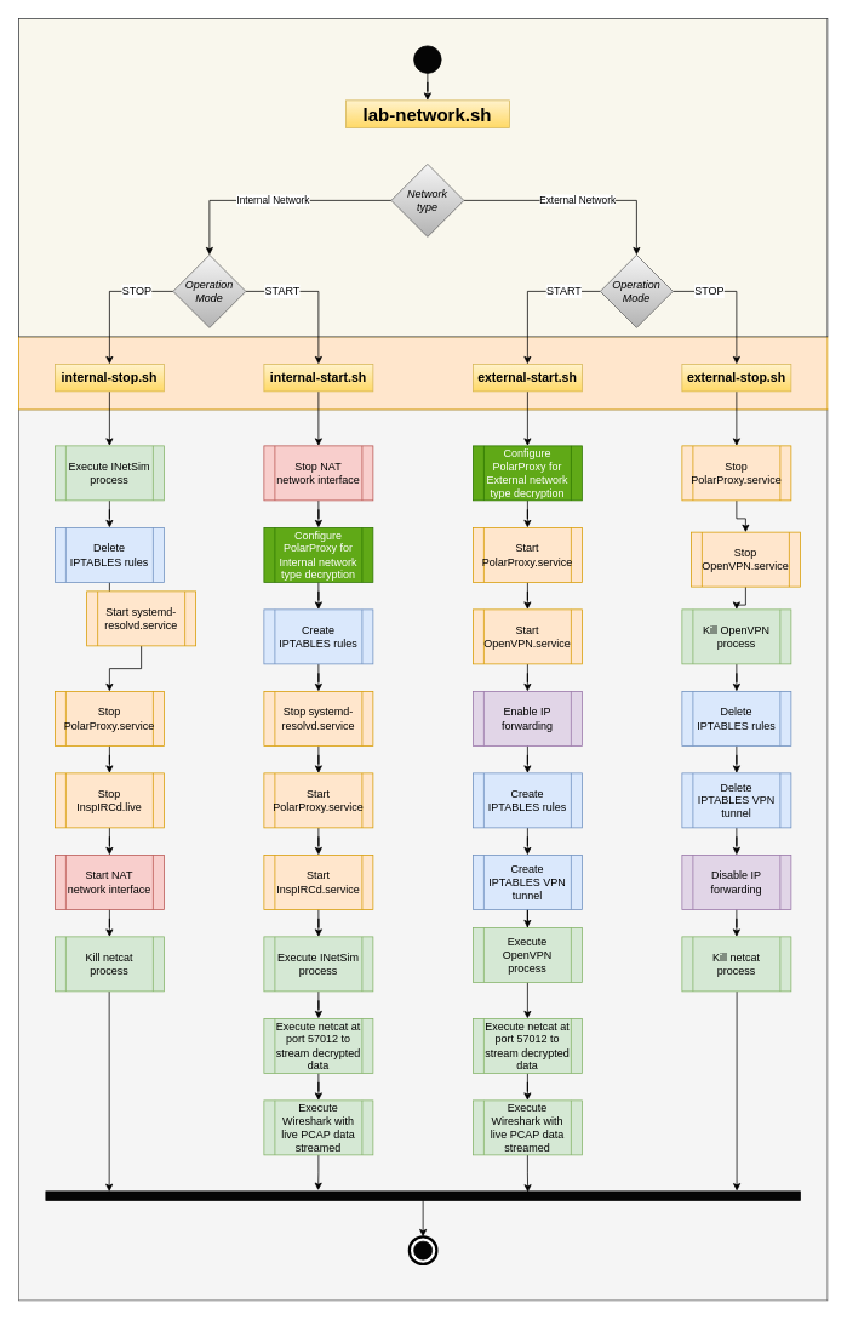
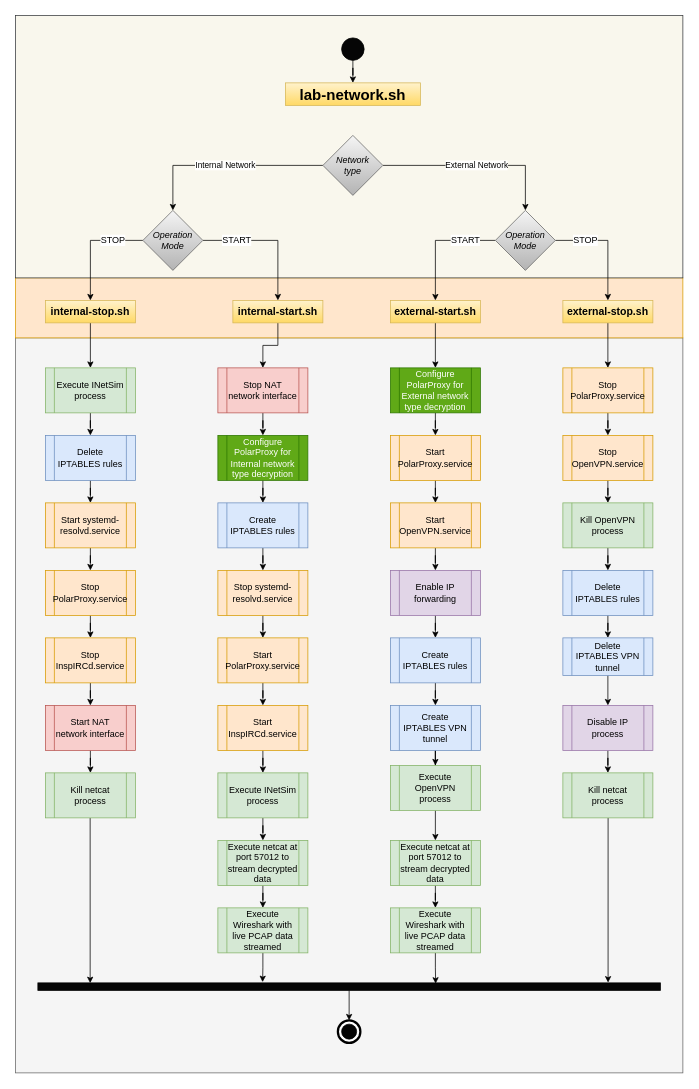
  <mxCell id="0" />
  <mxCell id="1" parent="0" />
  <mxCell id="2" value="" style="rounded=0;whiteSpace=wrap;html=1;fillColor=#f5f5f5;strokeColor=#666666;fontColor=#333333;" vertex="1" parent="1"><mxGeometry x="20" y="450" width="890" height="980" as="geometry" /></mxCell>
  <mxCell id="3" value="" style="ellipse;whiteSpace=wrap;html=1;rounded=0;glass=0;fillColor=#FFFFFF;strokeWidth=3;" vertex="1" parent="1"><mxGeometry x="450" y="1360" width="30" height="30" as="geometry" /></mxCell>
  <mxCell id="4" value="" style="rounded=0;whiteSpace=wrap;html=1;fillColor=#ffe6cc;strokeColor=#d79b00;" vertex="1" parent="1"><mxGeometry x="20" y="370" width="890" height="80" as="geometry" /></mxCell>
  <mxCell id="5" value="" style="rounded=0;whiteSpace=wrap;html=1;fillColor=#f9f7ed;glass=0;strokeColor=#36393d;" vertex="1" parent="1"><mxGeometry x="20" y="20" width="890" height="350" as="geometry" /></mxCell>
  <mxCell id="6" value="&lt;font style=&quot;font-size: 20px&quot;&gt;lab-network.sh&lt;/font&gt;" style="rounded=0;whiteSpace=wrap;html=1;gradientColor=#ffd966;fillColor=#fff2cc;strokeColor=#d6b656;fontStyle=1" vertex="1" parent="1"><mxGeometry x="380" y="110" width="180" height="30" as="geometry" /></mxCell>
  <mxCell id="7" value="Internal Network" style="edgeStyle=orthogonalEdgeStyle;rounded=0;orthogonalLoop=1;jettySize=auto;html=1;entryX=0.5;entryY=0;entryDx=0;entryDy=0;" edge="1" parent="1" source="9" target="26"><mxGeometry relative="1" as="geometry"><mxPoint x="300" y="300" as="targetPoint" /></mxGeometry></mxCell>
  <mxCell id="8" value="External Network" style="edgeStyle=orthogonalEdgeStyle;rounded=0;orthogonalLoop=1;jettySize=auto;html=1;entryX=0.5;entryY=0;entryDx=0;entryDy=0;" edge="1" parent="1" source="9" target="53"><mxGeometry relative="1" as="geometry"><mxPoint x="660" y="310" as="targetPoint" /></mxGeometry></mxCell>
  <mxCell id="9" value="&lt;div&gt;Network&lt;/div&gt;&lt;div&gt;type&lt;/div&gt;" style="rhombus;whiteSpace=wrap;html=1;fillColor=#f5f5f5;strokeColor=#666666;fontStyle=2;gradientColor=#b3b3b3;" vertex="1" parent="1"><mxGeometry x="430" y="180" width="80" height="80" as="geometry" /></mxCell>
  <mxCell id="10" style="edgeStyle=orthogonalEdgeStyle;rounded=0;orthogonalLoop=1;jettySize=auto;html=1;" edge="1" parent="1" source="11" target="48"><mxGeometry relative="1" as="geometry" /></mxCell>
- <mxCell id="11" value="&lt;font style=&quot;font-size: 14px&quot;&gt;internal-start.sh&lt;/font&gt;" style="rounded=0;whiteSpace=wrap;html=1;gradientColor=#ffd966;fillColor=#fff2cc;strokeColor=#d6b656;fontStyle=1" vertex="1" parent="1"><mxGeometry x="290" y="400" width="120" height="30" as="geometry" /></mxCell>
+ <mxCell id="11" value="&lt;font style=&quot;font-size: 14px&quot;&gt;internal-start.sh&lt;/font&gt;" style="rounded=0;whiteSpace=wrap;html=1;gradientColor=#ffd966;fillColor=#fff2cc;strokeColor=#d6b656;fontStyle=1" vertex="1" parent="1"><mxGeometry x="310" y="400" width="120" height="30" as="geometry" /></mxCell>
  <mxCell id="12" style="edgeStyle=orthogonalEdgeStyle;rounded=0;orthogonalLoop=1;jettySize=auto;html=1;entryX=0.361;entryY=-0.105;entryDx=0;entryDy=0;entryPerimeter=0;" edge="1" parent="1" source="13" target="89"><mxGeometry relative="1" as="geometry" /></mxCell>
  <mxCell id="13" value="Execute Wireshark with live PCAP data streamed" style="shape=process;whiteSpace=wrap;html=1;backgroundOutline=1;fillColor=#d5e8d4;strokeColor=#82b366;" vertex="1" parent="1"><mxGeometry x="290" y="1210" width="120" height="60" as="geometry" /></mxCell>
  <mxCell id="14" style="edgeStyle=orthogonalEdgeStyle;rounded=0;orthogonalLoop=1;jettySize=auto;html=1;" edge="1" parent="1" source="15" target="13"><mxGeometry relative="1" as="geometry" /></mxCell>
  <mxCell id="15" value="Execute netcat at port 57012 to stream decrypted data" style="shape=process;whiteSpace=wrap;html=1;backgroundOutline=1;fillColor=#d5e8d4;strokeColor=#82b366;" vertex="1" parent="1"><mxGeometry x="290" y="1120" width="120" height="60" as="geometry" /></mxCell>
  <mxCell id="16" style="edgeStyle=orthogonalEdgeStyle;rounded=0;orthogonalLoop=1;jettySize=auto;html=1;" edge="1" parent="1" source="17" target="15"><mxGeometry relative="1" as="geometry" /></mxCell>
  <mxCell id="17" value="Execute INetSim process" style="shape=process;whiteSpace=wrap;html=1;backgroundOutline=1;fillColor=#d5e8d4;strokeColor=#82b366;" vertex="1" parent="1"><mxGeometry x="290" y="1030" width="120" height="60" as="geometry" /></mxCell>
  <mxCell id="18" style="edgeStyle=orthogonalEdgeStyle;rounded=0;orthogonalLoop=1;jettySize=auto;html=1;" edge="1" parent="1" source="19" target="23"><mxGeometry relative="1" as="geometry" /></mxCell>
  <mxCell id="19" value="Configure PolarProxy for Internal network type decryption" style="shape=process;whiteSpace=wrap;html=1;backgroundOutline=1;fillColor=#60a917;strokeColor=#2D7600;fontColor=#ffffff;" vertex="1" parent="1"><mxGeometry x="290" y="580" width="120" height="60" as="geometry" /></mxCell>
  <mxCell id="20" style="edgeStyle=orthogonalEdgeStyle;rounded=0;orthogonalLoop=1;jettySize=auto;html=1;" edge="1" parent="1" source="21" target="59"><mxGeometry relative="1" as="geometry" /></mxCell>
  <mxCell id="21" value="Configure PolarProxy for External network type decryption" style="shape=process;whiteSpace=wrap;html=1;backgroundOutline=1;fillColor=#60a917;strokeColor=#2D7600;fontColor=#ffffff;" vertex="1" parent="1"><mxGeometry x="520" y="490" width="120" height="60" as="geometry" /></mxCell>
  <mxCell id="22" style="edgeStyle=orthogonalEdgeStyle;rounded=0;orthogonalLoop=1;jettySize=auto;html=1;entryX=0.5;entryY=0;entryDx=0;entryDy=0;" edge="1" parent="1" source="23" target="42"><mxGeometry relative="1" as="geometry" /></mxCell>
  <mxCell id="23" value="Create IPTABLES rules" style="shape=process;whiteSpace=wrap;html=1;backgroundOutline=1;fillColor=#dae8fc;strokeColor=#6c8ebf;" vertex="1" parent="1"><mxGeometry x="290" y="670" width="120" height="60" as="geometry" /></mxCell>
  <mxCell id="24" value="&lt;font style=&quot;font-size: 12px&quot;&gt;START&lt;/font&gt;" style="edgeStyle=orthogonalEdgeStyle;rounded=0;orthogonalLoop=1;jettySize=auto;html=1;entryX=0.5;entryY=0;entryDx=0;entryDy=0;" edge="1" parent="1" source="26" target="11"><mxGeometry x="-0.5" relative="1" as="geometry"><mxPoint x="410" y="440" as="targetPoint" /><mxPoint as="offset" /></mxGeometry></mxCell>
  <mxCell id="25" value="&lt;font style=&quot;font-size: 12px&quot;&gt;STOP&lt;/font&gt;" style="edgeStyle=orthogonalEdgeStyle;rounded=0;orthogonalLoop=1;jettySize=auto;html=1;entryX=0.5;entryY=0;entryDx=0;entryDy=0;" edge="1" parent="1" source="26" target="28"><mxGeometry x="-0.466" relative="1" as="geometry"><mxPoint as="offset" /></mxGeometry></mxCell>
  <mxCell id="26" value="&lt;div&gt;Operation &lt;br&gt;&lt;/div&gt;&lt;div&gt;Mode&lt;/div&gt;" style="rhombus;whiteSpace=wrap;html=1;fillColor=#f5f5f5;strokeColor=#666666;fontStyle=2;gradientColor=#b3b3b3;" vertex="1" parent="1"><mxGeometry x="190" y="280" width="80" height="80" as="geometry" /></mxCell>
  <mxCell id="27" style="edgeStyle=orthogonalEdgeStyle;rounded=0;orthogonalLoop=1;jettySize=auto;html=1;entryX=0.5;entryY=0;entryDx=0;entryDy=0;" edge="1" parent="1" source="28" target="30"><mxGeometry relative="1" as="geometry" /></mxCell>
  <mxCell id="28" value="&lt;font style=&quot;font-size: 14px&quot;&gt;internal-stop.sh&lt;/font&gt;" style="rounded=0;whiteSpace=wrap;html=1;gradientColor=#ffd966;fillColor=#fff2cc;strokeColor=#d6b656;fontStyle=1" vertex="1" parent="1"><mxGeometry x="60" y="400" width="120" height="30" as="geometry" /></mxCell>
  <mxCell id="29" style="edgeStyle=orthogonalEdgeStyle;rounded=0;orthogonalLoop=1;jettySize=auto;html=1;" edge="1" parent="1" source="30" target="34"><mxGeometry relative="1" as="geometry" /></mxCell>
  <mxCell id="30" value="Execute INetSim process" style="shape=process;whiteSpace=wrap;html=1;backgroundOutline=1;fillColor=#d5e8d4;strokeColor=#82b366;" vertex="1" parent="1"><mxGeometry x="60" y="490" width="120" height="60" as="geometry" /></mxCell>
  <mxCell id="31" style="edgeStyle=orthogonalEdgeStyle;rounded=0;orthogonalLoop=1;jettySize=auto;html=1;entryX=0.084;entryY=0.034;entryDx=0;entryDy=0;entryPerimeter=0;exitX=0.5;exitY=1;exitDx=0;exitDy=0;" edge="1" parent="1" source="32" target="89"><mxGeometry relative="1" as="geometry"><mxPoint x="108" y="1230" as="targetPoint" /><Array as="points"><mxPoint x="120" y="1310" /></Array></mxGeometry></mxCell>
  <mxCell id="32" value="Kill netcat process" style="shape=process;whiteSpace=wrap;html=1;backgroundOutline=1;fillColor=#d5e8d4;strokeColor=#82b366;" vertex="1" parent="1"><mxGeometry x="60" y="1030" width="120" height="60" as="geometry" /></mxCell>
  <mxCell id="33" style="edgeStyle=orthogonalEdgeStyle;rounded=0;orthogonalLoop=1;jettySize=auto;html=1;" edge="1" parent="1" source="34" target="36"><mxGeometry relative="1" as="geometry" /></mxCell>
  <mxCell id="34" value="Delete IPTABLES rules" style="shape=process;whiteSpace=wrap;html=1;backgroundOutline=1;fillColor=#dae8fc;strokeColor=#6c8ebf;" vertex="1" parent="1"><mxGeometry x="60" y="580" width="120" height="60" as="geometry" /></mxCell>
  <mxCell id="35" style="edgeStyle=orthogonalEdgeStyle;rounded=0;orthogonalLoop=1;jettySize=auto;html=1;" edge="1" parent="1" source="36" target="38"><mxGeometry relative="1" as="geometry" /></mxCell>
- <mxCell id="36" value="Start systemd-resolvd.service" style="shape=process;whiteSpace=wrap;html=1;backgroundOutline=1;fillColor=#ffe6cc;strokeColor=#d79b00;" vertex="1" parent="1"><mxGeometry x="95" y="650" width="120" height="60" as="geometry" /></mxCell>
+ <mxCell id="36" value="Start systemd-resolvd.service" style="shape=process;whiteSpace=wrap;html=1;backgroundOutline=1;fillColor=#ffe6cc;strokeColor=#d79b00;" vertex="1" parent="1"><mxGeometry x="60" y="670" width="120" height="60" as="geometry" /></mxCell>
  <mxCell id="37" style="edgeStyle=orthogonalEdgeStyle;rounded=0;orthogonalLoop=1;jettySize=auto;html=1;" edge="1" parent="1" source="38" target="40"><mxGeometry relative="1" as="geometry" /></mxCell>
  <mxCell id="38" value="Stop PolarProxy.service" style="shape=process;whiteSpace=wrap;html=1;backgroundOutline=1;fillColor=#ffe6cc;strokeColor=#d79b00;" vertex="1" parent="1"><mxGeometry x="60" y="760" width="120" height="60" as="geometry" /></mxCell>
  <mxCell id="39" style="edgeStyle=orthogonalEdgeStyle;rounded=0;orthogonalLoop=1;jettySize=auto;html=1;" edge="1" parent="1" source="40" target="50"><mxGeometry relative="1" as="geometry" /></mxCell>
- <mxCell id="40" value="Stop InspIRCd.live" style="shape=process;whiteSpace=wrap;html=1;backgroundOutline=1;fillColor=#ffe6cc;strokeColor=#d79b00;" vertex="1" parent="1"><mxGeometry x="60" y="850" width="120" height="60" as="geometry" /></mxCell>
+ <mxCell id="40" value="Stop InspIRCd.service" style="shape=process;whiteSpace=wrap;html=1;backgroundOutline=1;fillColor=#ffe6cc;strokeColor=#d79b00;" vertex="1" parent="1"><mxGeometry x="60" y="850" width="120" height="60" as="geometry" /></mxCell>
  <mxCell id="41" style="edgeStyle=orthogonalEdgeStyle;rounded=0;orthogonalLoop=1;jettySize=auto;html=1;" edge="1" parent="1" source="42" target="44"><mxGeometry relative="1" as="geometry" /></mxCell>
  <mxCell id="42" value="Stop systemd-resolvd.service" style="shape=process;whiteSpace=wrap;html=1;backgroundOutline=1;fillColor=#ffe6cc;strokeColor=#d79b00;" vertex="1" parent="1"><mxGeometry x="290" y="760" width="120" height="60" as="geometry" /></mxCell>
  <mxCell id="43" style="edgeStyle=orthogonalEdgeStyle;rounded=0;orthogonalLoop=1;jettySize=auto;html=1;" edge="1" parent="1" source="44" target="46"><mxGeometry relative="1" as="geometry" /></mxCell>
  <mxCell id="44" value="Start PolarProxy.service" style="shape=process;whiteSpace=wrap;html=1;backgroundOutline=1;fillColor=#ffe6cc;strokeColor=#d79b00;" vertex="1" parent="1"><mxGeometry x="290" y="850" width="120" height="60" as="geometry" /></mxCell>
  <mxCell id="45" style="edgeStyle=orthogonalEdgeStyle;rounded=0;orthogonalLoop=1;jettySize=auto;html=1;" edge="1" parent="1" source="46" target="17"><mxGeometry relative="1" as="geometry" /></mxCell>
  <mxCell id="46" value="&lt;div&gt;Start&lt;/div&gt;&lt;div&gt; InspIRCd.service&lt;/div&gt;" style="shape=process;whiteSpace=wrap;html=1;backgroundOutline=1;fillColor=#ffe6cc;strokeColor=#d79b00;" vertex="1" parent="1"><mxGeometry x="290" y="940" width="120" height="60" as="geometry" /></mxCell>
  <mxCell id="47" style="edgeStyle=orthogonalEdgeStyle;rounded=0;orthogonalLoop=1;jettySize=auto;html=1;" edge="1" parent="1" source="48" target="19"><mxGeometry relative="1" as="geometry" /></mxCell>
  <mxCell id="48" value="Stop NAT network interface" style="shape=process;whiteSpace=wrap;html=1;backgroundOutline=1;fillColor=#f8cecc;strokeColor=#b85450;" vertex="1" parent="1"><mxGeometry x="290" y="490" width="120" height="60" as="geometry" /></mxCell>
  <mxCell id="49" style="edgeStyle=orthogonalEdgeStyle;rounded=0;orthogonalLoop=1;jettySize=auto;html=1;entryX=0.5;entryY=0;entryDx=0;entryDy=0;" edge="1" parent="1" source="50" target="32"><mxGeometry relative="1" as="geometry" /></mxCell>
  <mxCell id="50" value="Start NAT network interface" style="shape=process;whiteSpace=wrap;html=1;backgroundOutline=1;fillColor=#f8cecc;strokeColor=#b85450;" vertex="1" parent="1"><mxGeometry x="60" y="940" width="120" height="60" as="geometry" /></mxCell>
  <mxCell id="51" value="&lt;font style=&quot;font-size: 12px&quot;&gt;STOP&lt;/font&gt;" style="edgeStyle=orthogonalEdgeStyle;rounded=0;orthogonalLoop=1;jettySize=auto;html=1;" edge="1" parent="1" source="53" target="57"><mxGeometry x="-0.466" relative="1" as="geometry"><mxPoint as="offset" /></mxGeometry></mxCell>
  <mxCell id="52" value="&lt;font style=&quot;font-size: 12px&quot;&gt;START&lt;/font&gt;" style="edgeStyle=orthogonalEdgeStyle;rounded=0;orthogonalLoop=1;jettySize=auto;html=1;entryX=0.5;entryY=0;entryDx=0;entryDy=0;" edge="1" parent="1" source="53" target="55"><mxGeometry x="-0.5" relative="1" as="geometry"><mxPoint as="offset" /></mxGeometry></mxCell>
  <mxCell id="53" value="Operation Mode" style="rhombus;whiteSpace=wrap;html=1;fillColor=#f5f5f5;strokeColor=#666666;fontStyle=2;gradientColor=#b3b3b3;" vertex="1" parent="1"><mxGeometry x="660" y="280" width="80" height="80" as="geometry" /></mxCell>
  <mxCell id="54" style="edgeStyle=orthogonalEdgeStyle;rounded=0;orthogonalLoop=1;jettySize=auto;html=1;entryX=0.5;entryY=0;entryDx=0;entryDy=0;" edge="1" parent="1" source="55" target="21"><mxGeometry relative="1" as="geometry" /></mxCell>
  <mxCell id="55" value="&lt;font style=&quot;font-size: 14px&quot;&gt;external-start.sh&lt;/font&gt;" style="rounded=0;whiteSpace=wrap;html=1;gradientColor=#ffd966;fillColor=#fff2cc;strokeColor=#d6b656;fontStyle=1" vertex="1" parent="1"><mxGeometry x="520" y="400" width="120" height="30" as="geometry" /></mxCell>
  <mxCell id="56" style="edgeStyle=orthogonalEdgeStyle;rounded=0;orthogonalLoop=1;jettySize=auto;html=1;entryX=0.5;entryY=0;entryDx=0;entryDy=0;" edge="1" parent="1" source="57" target="71"><mxGeometry relative="1" as="geometry" /></mxCell>
  <mxCell id="57" value="&lt;font style=&quot;font-size: 14px&quot;&gt;external-stop.sh&lt;/font&gt;" style="rounded=0;whiteSpace=wrap;html=1;gradientColor=#ffd966;fillColor=#fff2cc;strokeColor=#d6b656;fontStyle=1" vertex="1" parent="1"><mxGeometry x="750" y="400" width="120" height="30" as="geometry" /></mxCell>
  <mxCell id="58" style="edgeStyle=orthogonalEdgeStyle;rounded=0;orthogonalLoop=1;jettySize=auto;html=1;entryX=0.5;entryY=0;entryDx=0;entryDy=0;" edge="1" parent="1" source="59" target="61"><mxGeometry relative="1" as="geometry" /></mxCell>
  <mxCell id="59" value="Start PolarProxy.service" style="shape=process;whiteSpace=wrap;html=1;backgroundOutline=1;fillColor=#ffe6cc;strokeColor=#d79b00;" vertex="1" parent="1"><mxGeometry x="520" y="580" width="120" height="60" as="geometry" /></mxCell>
  <mxCell id="60" style="edgeStyle=orthogonalEdgeStyle;rounded=0;orthogonalLoop=1;jettySize=auto;html=1;entryX=0.5;entryY=0;entryDx=0;entryDy=0;" edge="1" parent="1" source="61" target="63"><mxGeometry relative="1" as="geometry" /></mxCell>
  <mxCell id="61" value="Start OpenVPN.service" style="shape=process;whiteSpace=wrap;html=1;backgroundOutline=1;fillColor=#ffe6cc;strokeColor=#d79b00;" vertex="1" parent="1"><mxGeometry x="520" y="670" width="120" height="60" as="geometry" /></mxCell>
  <mxCell id="62" style="edgeStyle=orthogonalEdgeStyle;rounded=0;orthogonalLoop=1;jettySize=auto;html=1;entryX=0.5;entryY=0;entryDx=0;entryDy=0;" edge="1" parent="1" source="63" target="65"><mxGeometry relative="1" as="geometry" /></mxCell>
  <mxCell id="63" value="Enable IP forwarding" style="shape=process;whiteSpace=wrap;html=1;backgroundOutline=1;fillColor=#e1d5e7;strokeColor=#9673a6;" vertex="1" parent="1"><mxGeometry x="520" y="760" width="120" height="60" as="geometry" /></mxCell>
  <mxCell id="64" style="edgeStyle=orthogonalEdgeStyle;rounded=0;orthogonalLoop=1;jettySize=auto;html=1;entryX=0.5;entryY=0;entryDx=0;entryDy=0;" edge="1" parent="1" source="65" target="67"><mxGeometry relative="1" as="geometry" /></mxCell>
  <mxCell id="65" value="Create IPTABLES rules" style="shape=process;whiteSpace=wrap;html=1;backgroundOutline=1;fillColor=#dae8fc;strokeColor=#6c8ebf;" vertex="1" parent="1"><mxGeometry x="520" y="850" width="120" height="60" as="geometry" /></mxCell>
  <mxCell id="66" style="edgeStyle=orthogonalEdgeStyle;rounded=0;orthogonalLoop=1;jettySize=auto;html=1;entryX=0.5;entryY=0;entryDx=0;entryDy=0;" edge="1" parent="1" source="67" target="69"><mxGeometry relative="1" as="geometry" /></mxCell>
  <mxCell id="67" value="Create IPTABLES VPN tunnel " style="shape=process;whiteSpace=wrap;html=1;backgroundOutline=1;fillColor=#dae8fc;strokeColor=#6c8ebf;" vertex="1" parent="1"><mxGeometry x="520" y="940" width="120" height="60" as="geometry" /></mxCell>
  <mxCell id="68" style="edgeStyle=orthogonalEdgeStyle;rounded=0;orthogonalLoop=1;jettySize=auto;html=1;" edge="1" parent="1" source="69" target="83"><mxGeometry relative="1" as="geometry" /></mxCell>
  <mxCell id="69" value="Execute OpenVPN process" style="shape=process;whiteSpace=wrap;html=1;backgroundOutline=1;fillColor=#d5e8d4;strokeColor=#82b366;" vertex="1" parent="1"><mxGeometry x="520" y="1020" width="120" height="60" as="geometry" /></mxCell>
  <mxCell id="70" style="edgeStyle=orthogonalEdgeStyle;rounded=0;orthogonalLoop=1;jettySize=auto;html=1;entryX=0.5;entryY=0;entryDx=0;entryDy=0;" edge="1" parent="1" source="71" target="73"><mxGeometry relative="1" as="geometry" /></mxCell>
  <mxCell id="71" value="Stop PolarProxy.service" style="shape=process;whiteSpace=wrap;html=1;backgroundOutline=1;fillColor=#ffe6cc;strokeColor=#d79b00;" vertex="1" parent="1"><mxGeometry x="750" y="490" width="120" height="60" as="geometry" /></mxCell>
  <mxCell id="72" style="edgeStyle=orthogonalEdgeStyle;rounded=0;orthogonalLoop=1;jettySize=auto;html=1;" edge="1" parent="1" source="73" target="75"><mxGeometry relative="1" as="geometry" /></mxCell>
- <mxCell id="73" value="Stop OpenVPN.service" style="shape=process;whiteSpace=wrap;html=1;backgroundOutline=1;fillColor=#ffe6cc;strokeColor=#d79b00;" vertex="1" parent="1"><mxGeometry x="760" y="585" width="120" height="60" as="geometry" /></mxCell>
+ <mxCell id="73" value="Stop OpenVPN.service" style="shape=process;whiteSpace=wrap;html=1;backgroundOutline=1;fillColor=#ffe6cc;strokeColor=#d79b00;" vertex="1" parent="1"><mxGeometry x="750" y="580" width="120" height="60" as="geometry" /></mxCell>
  <mxCell id="74" style="edgeStyle=orthogonalEdgeStyle;rounded=0;orthogonalLoop=1;jettySize=auto;html=1;" edge="1" parent="1" source="75" target="77"><mxGeometry relative="1" as="geometry" /></mxCell>
  <mxCell id="75" value="&lt;div&gt;Kill OpenVPN process&lt;/div&gt;" style="shape=process;whiteSpace=wrap;html=1;backgroundOutline=1;fillColor=#d5e8d4;strokeColor=#82b366;" vertex="1" parent="1"><mxGeometry x="750" y="670" width="120" height="60" as="geometry" /></mxCell>
  <mxCell id="76" style="edgeStyle=orthogonalEdgeStyle;rounded=0;orthogonalLoop=1;jettySize=auto;html=1;" edge="1" parent="1" source="77" target="79"><mxGeometry relative="1" as="geometry" /></mxCell>
  <mxCell id="77" value="Delete IPTABLES rules" style="shape=process;whiteSpace=wrap;html=1;backgroundOutline=1;fillColor=#dae8fc;strokeColor=#6c8ebf;" vertex="1" parent="1"><mxGeometry x="750" y="760" width="120" height="60" as="geometry" /></mxCell>
  <mxCell id="78" style="edgeStyle=orthogonalEdgeStyle;rounded=0;orthogonalLoop=1;jettySize=auto;html=1;" edge="1" parent="1" source="79" target="81"><mxGeometry relative="1" as="geometry" /></mxCell>
- <mxCell id="79" value="&lt;div&gt;Delete IPTABLES VPN tunnel &lt;/div&gt;" style="shape=process;whiteSpace=wrap;html=1;backgroundOutline=1;fillColor=#dae8fc;strokeColor=#6c8ebf;" vertex="1" parent="1"><mxGeometry x="750" y="850" width="120" height="60" as="geometry" /></mxCell>
+ <mxCell id="79" value="&lt;div&gt;Delete IPTABLES VPN tunnel &lt;/div&gt;" style="shape=process;whiteSpace=wrap;html=1;backgroundOutline=1;fillColor=#dae8fc;strokeColor=#6c8ebf;" vertex="1" parent="1"><mxGeometry x="750" y="850" width="120" height="50" as="geometry" /></mxCell>
  <mxCell id="80" style="edgeStyle=orthogonalEdgeStyle;rounded=0;orthogonalLoop=1;jettySize=auto;html=1;entryX=0.5;entryY=0;entryDx=0;entryDy=0;" edge="1" parent="1" source="81" target="85"><mxGeometry relative="1" as="geometry" /></mxCell>
- <mxCell id="81" value="Disable IP forwarding" style="shape=process;whiteSpace=wrap;html=1;backgroundOutline=1;fillColor=#e1d5e7;strokeColor=#9673a6;" vertex="1" parent="1"><mxGeometry x="750" y="940" width="120" height="60" as="geometry" /></mxCell>
+ <mxCell id="81" value="Disable IP process" style="shape=process;whiteSpace=wrap;html=1;backgroundOutline=1;fillColor=#e1d5e7;strokeColor=#9673a6;" vertex="1" parent="1"><mxGeometry x="750" y="940" width="120" height="60" as="geometry" /></mxCell>
  <mxCell id="82" style="edgeStyle=orthogonalEdgeStyle;rounded=0;orthogonalLoop=1;jettySize=auto;html=1;" edge="1" parent="1" source="83" target="87"><mxGeometry relative="1" as="geometry" /></mxCell>
  <mxCell id="83" value="Execute netcat at port 57012 to stream decrypted data" style="shape=process;whiteSpace=wrap;html=1;backgroundOutline=1;fillColor=#d5e8d4;strokeColor=#82b366;" vertex="1" parent="1"><mxGeometry x="520" y="1120" width="120" height="60" as="geometry" /></mxCell>
  <mxCell id="84" style="edgeStyle=orthogonalEdgeStyle;rounded=0;orthogonalLoop=1;jettySize=auto;html=1;entryX=0.916;entryY=-0.043;entryDx=0;entryDy=0;entryPerimeter=0;exitX=0.5;exitY=1;exitDx=0;exitDy=0;" edge="1" parent="1" source="85" target="89"><mxGeometry relative="1" as="geometry"><Array as="points"><mxPoint x="810" y="1310" /></Array></mxGeometry></mxCell>
  <mxCell id="85" value="Kill netcat process" style="shape=process;whiteSpace=wrap;html=1;backgroundOutline=1;fillColor=#d5e8d4;strokeColor=#82b366;" vertex="1" parent="1"><mxGeometry x="750" y="1030" width="120" height="60" as="geometry" /></mxCell>
  <mxCell id="86" style="edgeStyle=orthogonalEdgeStyle;rounded=0;orthogonalLoop=1;jettySize=auto;html=1;entryX=0.639;entryY=0.1;entryDx=0;entryDy=0;entryPerimeter=0;" edge="1" parent="1" source="87" target="89"><mxGeometry relative="1" as="geometry" /></mxCell>
  <mxCell id="87" value="Execute Wireshark with live PCAP data streamed" style="shape=process;whiteSpace=wrap;html=1;backgroundOutline=1;fillColor=#d5e8d4;strokeColor=#82b366;" vertex="1" parent="1"><mxGeometry x="520" y="1210" width="120" height="60" as="geometry" /></mxCell>
  <mxCell id="88" style="edgeStyle=orthogonalEdgeStyle;rounded=0;orthogonalLoop=1;jettySize=auto;html=1;" edge="1" parent="1" source="89" target="3"><mxGeometry relative="1" as="geometry"><mxPoint x="465" y="1340" as="targetPoint" /></mxGeometry></mxCell>
  <mxCell id="89" value="" style="rounded=0;whiteSpace=wrap;html=1;glass=0;fillColor=#050505;" vertex="1" parent="1"><mxGeometry x="50" y="1310" width="830" height="10" as="geometry" /></mxCell>
  <mxCell id="90" value="" style="ellipse;whiteSpace=wrap;html=1;rounded=0;glass=0;fillColor=#050505;" vertex="1" parent="1"><mxGeometry x="455" y="1365" width="20" height="20" as="geometry" /></mxCell>
  <mxCell id="91" style="edgeStyle=orthogonalEdgeStyle;rounded=0;orthogonalLoop=1;jettySize=auto;html=1;" edge="1" parent="1" source="92" target="6"><mxGeometry relative="1" as="geometry" /></mxCell>
  <mxCell id="92" value="" style="ellipse;whiteSpace=wrap;html=1;rounded=0;glass=0;fillColor=#050505;" vertex="1" parent="1"><mxGeometry x="455" y="50" width="30" height="30" as="geometry" /></mxCell>
